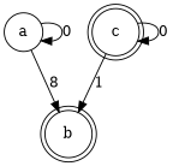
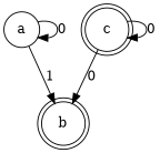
  digraph {
    node [shape=doublecircle]
    n1 [label=a shape=circle]
    n2 [label=b]
    n3 [label=c]
    n1 -> n1 [label=0]
-   n1 -> n2 [label=8]
-   n3 -> n2 [label=1]
+   n1 -> n2 [label=1]
+   n3 -> n2 [label=0]
    n3 -> n3 [label=0]
  }
